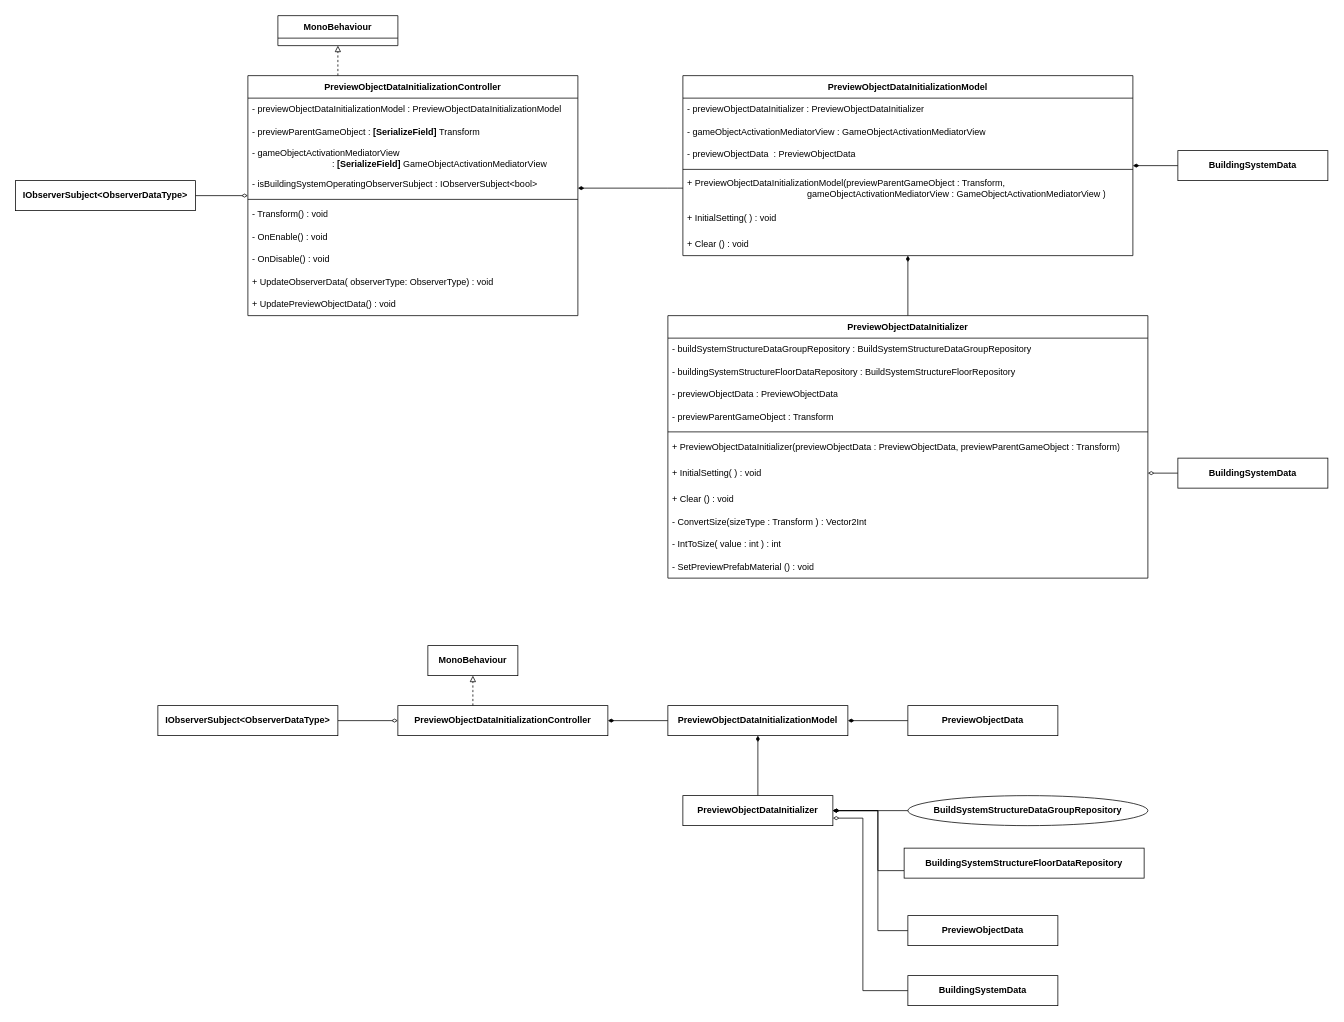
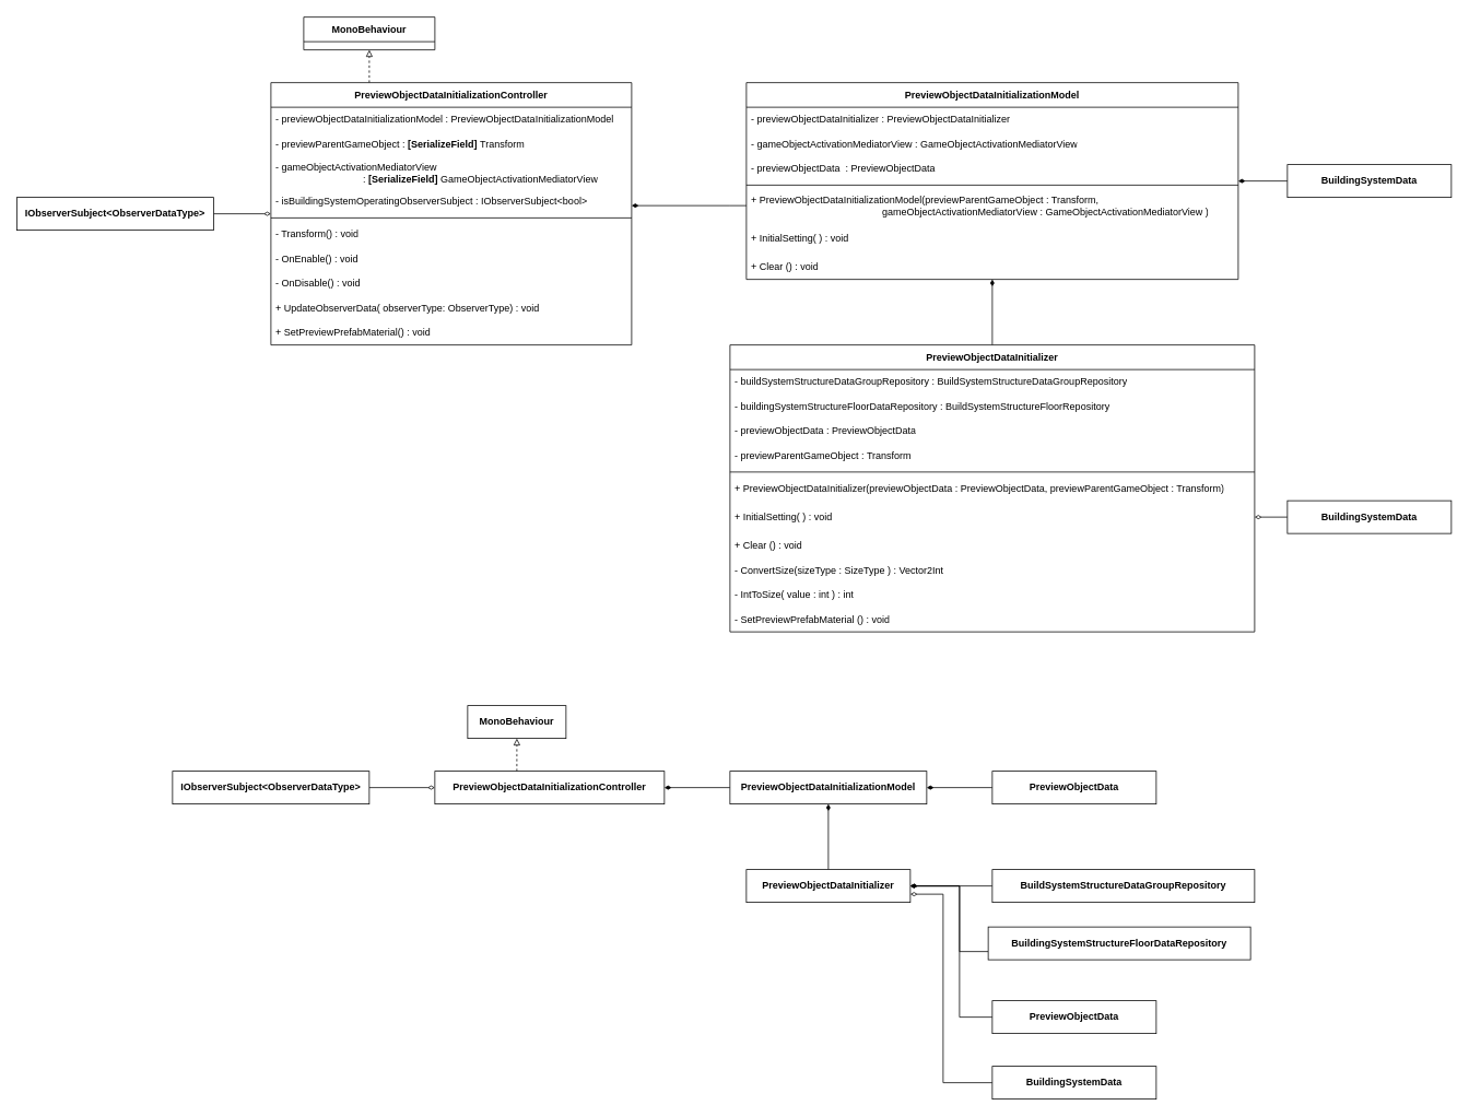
  <mxCell id="0" />
  <mxCell id="1" parent="0" />
  <mxCell id="2" style="edgeStyle=orthogonalEdgeStyle;rounded=0;orthogonalLoop=1;jettySize=auto;html=1;startArrow=diamondThin;startFill=1;endArrow=none;endFill=0;" edge="1" parent="1" source="9" target="7"><mxGeometry relative="1" as="geometry"><Array as="points" /></mxGeometry></mxCell>
  <mxCell id="3" style="edgeStyle=orthogonalEdgeStyle;rounded=0;orthogonalLoop=1;jettySize=auto;html=1;endArrow=none;endFill=0;startArrow=diamondThin;startFill=1;" edge="1" parent="1" source="6" target="9"><mxGeometry relative="1" as="geometry"><Array as="points"><mxPoint x="770.03" y="960" /></Array></mxGeometry></mxCell>
  <mxCell id="4" style="edgeStyle=orthogonalEdgeStyle;rounded=0;orthogonalLoop=1;jettySize=auto;html=1;endArrow=block;endFill=0;dashed=1;" edge="1" parent="1" source="6" target="10"><mxGeometry relative="1" as="geometry"><Array as="points"><mxPoint x="630" y="920" /><mxPoint x="630" y="920" /></Array></mxGeometry></mxCell>
  <mxCell id="5" style="edgeStyle=orthogonalEdgeStyle;rounded=0;orthogonalLoop=1;jettySize=auto;html=1;startArrow=diamondThin;startFill=0;endArrow=none;endFill=0;" edge="1" parent="1" source="6" target="51"><mxGeometry relative="1" as="geometry"><Array as="points" /><mxPoint x="450" y="960" as="targetPoint" /></mxGeometry></mxCell>
  <mxCell id="6" value="&lt;span style=&quot;font-weight: 700;&quot;&gt;PreviewObjectDataInitializationController&lt;/span&gt;" style="html=1;whiteSpace=wrap;" vertex="1" parent="1"><mxGeometry x="530" y="940" width="280" height="40" as="geometry" /></mxCell>
  <mxCell id="7" value="&lt;span style=&quot;font-weight: 700;&quot;&gt;PreviewObjectData&lt;/span&gt;" style="html=1;whiteSpace=wrap;" vertex="1" parent="1"><mxGeometry x="1210" y="940" width="200" height="40" as="geometry" /></mxCell>
  <mxCell id="8" style="edgeStyle=orthogonalEdgeStyle;rounded=0;orthogonalLoop=1;jettySize=auto;html=1;startArrow=diamondThin;startFill=1;endArrow=none;endFill=0;" edge="1" parent="1" source="9" target="35"><mxGeometry relative="1" as="geometry" /></mxCell>
  <mxCell id="9" value="&lt;span style=&quot;font-weight: 700;&quot;&gt;PreviewObjectDataInitializationModel&lt;/span&gt;" style="html=1;whiteSpace=wrap;" vertex="1" parent="1"><mxGeometry x="890" y="940" width="240" height="40" as="geometry" /></mxCell>
  <mxCell id="10" value="&lt;b&gt;MonoBehaviour&lt;/b&gt;" style="html=1;whiteSpace=wrap;" vertex="1" parent="1"><mxGeometry x="570" y="860" width="120" height="40" as="geometry" /></mxCell>
  <mxCell id="11" style="edgeStyle=orthogonalEdgeStyle;rounded=0;orthogonalLoop=1;jettySize=auto;html=1;endArrow=none;endFill=0;startArrow=diamondThin;startFill=1;" edge="1" parent="1" source="13" target="25"><mxGeometry relative="1" as="geometry"><Array as="points"><mxPoint x="890" y="250" /><mxPoint x="890" y="250" /></Array></mxGeometry></mxCell>
  <mxCell id="12" style="edgeStyle=orthogonalEdgeStyle;rounded=0;orthogonalLoop=1;jettySize=auto;html=1;endArrow=block;endFill=0;dashed=1;" edge="1" parent="1" source="13" target="33"><mxGeometry relative="1" as="geometry"><Array as="points"><mxPoint x="450" y="90" /><mxPoint x="450" y="90" /></Array></mxGeometry></mxCell>
  <mxCell id="13" value="PreviewObjectDataInitializationController" style="swimlane;fontStyle=1;align=center;verticalAlign=middle;childLayout=stackLayout;horizontal=1;startSize=30;horizontalStack=0;resizeParent=1;resizeParentMax=0;resizeLast=0;collapsible=1;marginBottom=0;whiteSpace=wrap;html=1;" vertex="1" parent="1"><mxGeometry x="330" y="100" width="440" height="320" as="geometry" /></mxCell>
  <mxCell id="14" value="- p&lt;span style=&quot;text-align: center;&quot;&gt;reviewObjectDataInitializationModel&amp;nbsp;&lt;/span&gt;:&amp;nbsp;&lt;span style=&quot;text-align: center;&quot;&gt;PreviewObjectDataInitializationModel&lt;/span&gt;" style="text;strokeColor=none;fillColor=none;align=left;verticalAlign=middle;spacingLeft=4;spacingRight=4;overflow=hidden;rotatable=0;points=[[0,0.5],[1,0.5]];portConstraint=eastwest;whiteSpace=wrap;html=1;" vertex="1" parent="13"><mxGeometry y="30" width="440" height="30" as="geometry" /></mxCell>
  <mxCell id="15" value="- previewParentGameObject : &lt;b&gt;[SerializeField]&lt;/b&gt;&amp;nbsp;Transform" style="text;strokeColor=none;fillColor=none;align=left;verticalAlign=middle;spacingLeft=4;spacingRight=4;overflow=hidden;rotatable=0;points=[[0,0.5],[1,0.5]];portConstraint=eastwest;whiteSpace=wrap;html=1;" vertex="1" parent="13"><mxGeometry y="60" width="440" height="30" as="geometry" /></mxCell>
  <mxCell id="16" value="- gameObjectActivationMediatorView&amp;nbsp;&lt;br&gt;&lt;span style=&quot;white-space: pre;&quot;&gt;&#09;&lt;/span&gt;&lt;span style=&quot;white-space: pre;&quot;&gt;&#09;&lt;/span&gt;&lt;span style=&quot;white-space: pre;&quot;&gt;&#09;&lt;span style=&quot;white-space: pre;&quot;&gt;&#09;&lt;/span&gt;&lt;/span&gt;:&amp;nbsp;&lt;b&gt;[SerializeField]&lt;/b&gt;&amp;nbsp;GameObjectActivationMediatorView" style="text;strokeColor=none;fillColor=none;align=left;verticalAlign=middle;spacingLeft=4;spacingRight=4;overflow=hidden;rotatable=0;points=[[0,0.5],[1,0.5]];portConstraint=eastwest;whiteSpace=wrap;html=1;" vertex="1" parent="13"><mxGeometry y="90" width="440" height="40" as="geometry" /></mxCell>
  <mxCell id="17" value="- isBuildingSystemOperatingObserverSubject :&amp;nbsp;IObserverSubject&amp;lt;bool&amp;gt;" style="text;strokeColor=none;fillColor=none;align=left;verticalAlign=middle;spacingLeft=4;spacingRight=4;overflow=hidden;rotatable=0;points=[[0,0.5],[1,0.5]];portConstraint=eastwest;whiteSpace=wrap;html=1;" vertex="1" parent="13"><mxGeometry y="130" width="440" height="30" as="geometry" /></mxCell>
  <mxCell id="18" value="" style="line;strokeWidth=1;fillColor=none;align=left;verticalAlign=middle;spacingTop=-1;spacingLeft=3;spacingRight=3;rotatable=0;labelPosition=right;points=[];portConstraint=eastwest;strokeColor=inherit;" vertex="1" parent="13"><mxGeometry y="160" width="440" height="10" as="geometry" /></mxCell>
  <mxCell id="19" value="- Transform() : void" style="text;strokeColor=none;fillColor=none;align=left;verticalAlign=middle;spacingLeft=4;spacingRight=4;overflow=hidden;rotatable=0;points=[[0,0.5],[1,0.5]];portConstraint=eastwest;whiteSpace=wrap;html=1;" vertex="1" parent="13"><mxGeometry y="170" width="440" height="30" as="geometry" /></mxCell>
  <mxCell id="20" value="- OnEnable() : void" style="text;strokeColor=none;fillColor=none;align=left;verticalAlign=middle;spacingLeft=4;spacingRight=4;overflow=hidden;rotatable=0;points=[[0,0.5],[1,0.5]];portConstraint=eastwest;whiteSpace=wrap;html=1;" vertex="1" parent="13"><mxGeometry y="200" width="440" height="30" as="geometry" /></mxCell>
  <mxCell id="21" value="- OnDisable() : void" style="text;strokeColor=none;fillColor=none;align=left;verticalAlign=middle;spacingLeft=4;spacingRight=4;overflow=hidden;rotatable=0;points=[[0,0.5],[1,0.5]];portConstraint=eastwest;whiteSpace=wrap;html=1;" vertex="1" parent="13"><mxGeometry y="230" width="440" height="30" as="geometry" /></mxCell>
  <mxCell id="22" value="+ UpdateObserverData( observerType: ObserverType) : void" style="text;strokeColor=none;fillColor=none;align=left;verticalAlign=middle;spacingLeft=4;spacingRight=4;overflow=hidden;rotatable=0;points=[[0,0.5],[1,0.5]];portConstraint=eastwest;whiteSpace=wrap;html=1;" vertex="1" parent="13"><mxGeometry y="260" width="440" height="30" as="geometry" /></mxCell>
- <mxCell id="23" value="+ UpdatePreviewObjectData() : void" style="text;strokeColor=none;fillColor=none;align=left;verticalAlign=middle;spacingLeft=4;spacingRight=4;overflow=hidden;rotatable=0;points=[[0,0.5],[1,0.5]];portConstraint=eastwest;whiteSpace=wrap;html=1;" vertex="1" parent="13"><mxGeometry y="290" width="440" height="30" as="geometry" /></mxCell>
+ <mxCell id="23" value="+ SetPreviewPrefabMaterial() : void" style="text;strokeColor=none;fillColor=none;align=left;verticalAlign=middle;spacingLeft=4;spacingRight=4;overflow=hidden;rotatable=0;points=[[0,0.5],[1,0.5]];portConstraint=eastwest;whiteSpace=wrap;html=1;" vertex="1" parent="13"><mxGeometry y="290" width="440" height="30" as="geometry" /></mxCell>
  <mxCell id="24" style="edgeStyle=orthogonalEdgeStyle;rounded=0;orthogonalLoop=1;jettySize=auto;html=1;endArrow=none;endFill=0;startArrow=diamondThin;startFill=1;" edge="1" parent="1" source="25" target="36"><mxGeometry relative="1" as="geometry" /></mxCell>
  <mxCell id="25" value="PreviewObjectDataInitializationModel" style="swimlane;fontStyle=1;align=center;verticalAlign=middle;childLayout=stackLayout;horizontal=1;startSize=30;horizontalStack=0;resizeParent=1;resizeParentMax=0;resizeLast=0;collapsible=1;marginBottom=0;whiteSpace=wrap;html=1;" vertex="1" parent="1"><mxGeometry x="910" y="100" width="600" height="240" as="geometry" /></mxCell>
  <mxCell id="26" value="- previewObjectDataInitializer : PreviewObjectDataInitializer" style="text;strokeColor=none;fillColor=none;align=left;verticalAlign=middle;spacingLeft=4;spacingRight=4;overflow=hidden;rotatable=0;points=[[0,0.5],[1,0.5]];portConstraint=eastwest;whiteSpace=wrap;html=1;" vertex="1" parent="25"><mxGeometry y="30" width="600" height="30" as="geometry" /></mxCell>
  <mxCell id="27" value="- gameObjectActivationMediatorView : GameObjectActivationMediatorView" style="text;strokeColor=none;fillColor=none;align=left;verticalAlign=middle;spacingLeft=4;spacingRight=4;overflow=hidden;rotatable=0;points=[[0,0.5],[1,0.5]];portConstraint=eastwest;whiteSpace=wrap;html=1;" vertex="1" parent="25"><mxGeometry y="60" width="600" height="30" as="geometry" /></mxCell>
  <mxCell id="28" value="- previewObjectData&amp;nbsp; : PreviewObjectData" style="text;strokeColor=none;fillColor=none;align=left;verticalAlign=middle;spacingLeft=4;spacingRight=4;overflow=hidden;rotatable=0;points=[[0,0.5],[1,0.5]];portConstraint=eastwest;whiteSpace=wrap;html=1;" vertex="1" parent="25"><mxGeometry y="90" width="600" height="30" as="geometry" /></mxCell>
  <mxCell id="29" value="" style="line;strokeWidth=1;fillColor=none;align=left;verticalAlign=middle;spacingTop=-1;spacingLeft=3;spacingRight=3;rotatable=0;labelPosition=right;points=[];portConstraint=eastwest;strokeColor=inherit;" vertex="1" parent="25"><mxGeometry y="120" width="600" height="10" as="geometry" /></mxCell>
  <mxCell id="30" value="+&amp;nbsp;&lt;span style=&quot;text-align: center;&quot;&gt;PreviewObjectDataInitializationModel&lt;/span&gt;(&lt;span style=&quot;background-color: initial;&quot;&gt;previewParentGameObject : Transform,&lt;br&gt;&lt;span style=&quot;white-space: pre;&quot;&gt;&#09;&lt;span style=&quot;white-space: pre;&quot;&gt;&#09;&lt;/span&gt;&lt;span style=&quot;white-space: pre;&quot;&gt;&#09;&lt;/span&gt;&lt;span style=&quot;white-space: pre;&quot;&gt;&#09;&lt;/span&gt;&lt;span style=&quot;white-space: pre;&quot;&gt;&#09;&lt;span style=&quot;white-space: pre;&quot;&gt;&#09;&lt;/span&gt;&lt;/span&gt;&lt;/span&gt;gameObjectActivationMediatorView : GameObjectActivationMediatorView&amp;nbsp;)&lt;/span&gt;" style="text;strokeColor=none;fillColor=none;align=left;verticalAlign=middle;spacingLeft=4;spacingRight=4;overflow=hidden;rotatable=0;points=[[0,0.5],[1,0.5]];portConstraint=eastwest;whiteSpace=wrap;html=1;fontStyle=0" vertex="1" parent="25"><mxGeometry y="130" width="600" height="40" as="geometry" /></mxCell>
  <mxCell id="31" value="+&amp;nbsp;InitialSetting(&amp;nbsp;&lt;span style=&quot;background-color: initial;&quot;&gt;) : void&lt;/span&gt;" style="text;strokeColor=none;fillColor=none;align=left;verticalAlign=middle;spacingLeft=4;spacingRight=4;overflow=hidden;rotatable=0;points=[[0,0.5],[1,0.5]];portConstraint=eastwest;whiteSpace=wrap;html=1;" vertex="1" parent="25"><mxGeometry y="170" width="600" height="40" as="geometry" /></mxCell>
  <mxCell id="32" value="+ Clear () : void" style="text;strokeColor=none;fillColor=none;align=left;verticalAlign=middle;spacingLeft=4;spacingRight=4;overflow=hidden;rotatable=0;points=[[0,0.5],[1,0.5]];portConstraint=eastwest;whiteSpace=wrap;html=1;" vertex="1" parent="25"><mxGeometry y="210" width="600" height="30" as="geometry" /></mxCell>
  <mxCell id="33" value="&lt;b&gt;MonoBehaviour&lt;/b&gt;" style="swimlane;fontStyle=1;align=center;verticalAlign=middle;childLayout=stackLayout;horizontal=1;startSize=30;horizontalStack=0;resizeParent=1;resizeParentMax=0;resizeLast=0;collapsible=1;marginBottom=0;whiteSpace=wrap;html=1;" vertex="1" parent="1"><mxGeometry x="370" y="20" width="160" height="40" as="geometry" /></mxCell>
  <mxCell id="34" style="edgeStyle=orthogonalEdgeStyle;rounded=0;orthogonalLoop=1;jettySize=auto;html=1;startArrow=diamondThin;startFill=0;endArrow=none;endFill=0;" edge="1" parent="1" source="35" target="48"><mxGeometry relative="1" as="geometry"><mxPoint x="550" y="1050" as="targetPoint" /><Array as="points"><mxPoint x="1150" y="1090" /><mxPoint x="1150" y="1320" /></Array></mxGeometry></mxCell>
  <mxCell id="35" value="&lt;span style=&quot;text-align: left;&quot;&gt;PreviewObjectDataInitializer&lt;/span&gt;" style="html=1;whiteSpace=wrap;fontStyle=1" vertex="1" parent="1"><mxGeometry x="910" y="1060" width="200" height="40" as="geometry" /></mxCell>
  <mxCell id="36" value="PreviewObjectDataInitializer" style="swimlane;fontStyle=1;align=center;verticalAlign=middle;childLayout=stackLayout;horizontal=1;startSize=30;horizontalStack=0;resizeParent=1;resizeParentMax=0;resizeLast=0;collapsible=1;marginBottom=0;whiteSpace=wrap;html=1;" vertex="1" parent="1"><mxGeometry x="890" y="420" width="640" height="350" as="geometry" /></mxCell>
  <mxCell id="37" value="- buildSystemStructureDataGroupRepository : BuildSystemStructureDataGroupRepository" style="text;strokeColor=none;fillColor=none;align=left;verticalAlign=middle;spacingLeft=4;spacingRight=4;overflow=hidden;rotatable=0;points=[[0,0.5],[1,0.5]];portConstraint=eastwest;whiteSpace=wrap;html=1;" vertex="1" parent="36"><mxGeometry y="30" width="640" height="30" as="geometry" /></mxCell>
  <mxCell id="38" value="- buildingSystemStructureFloorDataRepository : BuildSystemStructureFloorRepository" style="text;strokeColor=none;fillColor=none;align=left;verticalAlign=middle;spacingLeft=4;spacingRight=4;overflow=hidden;rotatable=0;points=[[0,0.5],[1,0.5]];portConstraint=eastwest;whiteSpace=wrap;html=1;" vertex="1" parent="36"><mxGeometry y="60" width="640" height="30" as="geometry" /></mxCell>
  <mxCell id="39" value="- previewObjectData : PreviewObjectData" style="text;strokeColor=none;fillColor=none;align=left;verticalAlign=middle;spacingLeft=4;spacingRight=4;overflow=hidden;rotatable=0;points=[[0,0.5],[1,0.5]];portConstraint=eastwest;whiteSpace=wrap;html=1;" vertex="1" parent="36"><mxGeometry y="90" width="640" height="30" as="geometry" /></mxCell>
  <mxCell id="40" value="- previewParentGameObject : Transform" style="text;strokeColor=none;fillColor=none;align=left;verticalAlign=middle;spacingLeft=4;spacingRight=4;overflow=hidden;rotatable=0;points=[[0,0.5],[1,0.5]];portConstraint=eastwest;whiteSpace=wrap;html=1;" vertex="1" parent="36"><mxGeometry y="120" width="640" height="30" as="geometry" /></mxCell>
  <mxCell id="41" value="" style="line;strokeWidth=1;fillColor=none;align=left;verticalAlign=middle;spacingTop=-1;spacingLeft=3;spacingRight=3;rotatable=0;labelPosition=right;points=[];portConstraint=eastwest;strokeColor=inherit;" vertex="1" parent="36"><mxGeometry y="150" width="640" height="10" as="geometry" /></mxCell>
  <mxCell id="42" value="+&amp;nbsp;PreviewObjectDataInitializer(previewObjectData : PreviewObjectData, previewParentGameObject : Transform)" style="text;strokeColor=none;fillColor=none;align=left;verticalAlign=middle;spacingLeft=4;spacingRight=4;overflow=hidden;rotatable=0;points=[[0,0.5],[1,0.5]];portConstraint=eastwest;whiteSpace=wrap;html=1;" vertex="1" parent="36"><mxGeometry y="160" width="640" height="30" as="geometry" /></mxCell>
  <mxCell id="43" value="+&amp;nbsp;InitialSetting(&amp;nbsp;&lt;span style=&quot;background-color: initial;&quot;&gt;) : void&lt;/span&gt;" style="text;strokeColor=none;fillColor=none;align=left;verticalAlign=middle;spacingLeft=4;spacingRight=4;overflow=hidden;rotatable=0;points=[[0,0.5],[1,0.5]];portConstraint=eastwest;whiteSpace=wrap;html=1;" vertex="1" parent="36"><mxGeometry y="190" width="640" height="40" as="geometry" /></mxCell>
  <mxCell id="44" value="+ Clear () : void" style="text;strokeColor=none;fillColor=none;align=left;verticalAlign=middle;spacingLeft=4;spacingRight=4;overflow=hidden;rotatable=0;points=[[0,0.5],[1,0.5]];portConstraint=eastwest;whiteSpace=wrap;html=1;" vertex="1" parent="36"><mxGeometry y="230" width="640" height="30" as="geometry" /></mxCell>
- <mxCell id="45" value="- ConvertSize(sizeType : Transform ) : Vector2Int" style="text;strokeColor=none;fillColor=none;align=left;verticalAlign=middle;spacingLeft=4;spacingRight=4;overflow=hidden;rotatable=0;points=[[0,0.5],[1,0.5]];portConstraint=eastwest;whiteSpace=wrap;html=1;" vertex="1" parent="36"><mxGeometry y="260" width="640" height="30" as="geometry" /></mxCell>
+ <mxCell id="45" value="- ConvertSize(sizeType : SizeType ) : Vector2Int" style="text;strokeColor=none;fillColor=none;align=left;verticalAlign=middle;spacingLeft=4;spacingRight=4;overflow=hidden;rotatable=0;points=[[0,0.5],[1,0.5]];portConstraint=eastwest;whiteSpace=wrap;html=1;" vertex="1" parent="36"><mxGeometry y="260" width="640" height="30" as="geometry" /></mxCell>
  <mxCell id="46" value="- IntToSize( value : int ) : int" style="text;strokeColor=none;fillColor=none;align=left;verticalAlign=middle;spacingLeft=4;spacingRight=4;overflow=hidden;rotatable=0;points=[[0,0.5],[1,0.5]];portConstraint=eastwest;whiteSpace=wrap;html=1;" vertex="1" parent="36"><mxGeometry y="290" width="640" height="30" as="geometry" /></mxCell>
  <mxCell id="47" value="- SetPreviewPrefabMaterial () : void" style="text;strokeColor=none;fillColor=none;align=left;verticalAlign=middle;spacingLeft=4;spacingRight=4;overflow=hidden;rotatable=0;points=[[0,0.5],[1,0.5]];portConstraint=eastwest;whiteSpace=wrap;html=1;" vertex="1" parent="36"><mxGeometry y="320" width="640" height="30" as="geometry" /></mxCell>
  <mxCell id="48" value="&lt;span style=&quot;font-weight: 700;&quot;&gt;BuildingSystemData&lt;/span&gt;" style="html=1;whiteSpace=wrap;" vertex="1" parent="1"><mxGeometry x="1210" y="1300" width="200" height="40" as="geometry" /></mxCell>
  <mxCell id="49" style="edgeStyle=orthogonalEdgeStyle;rounded=0;orthogonalLoop=1;jettySize=auto;html=1;startArrow=diamondThin;startFill=0;endArrow=none;endFill=0;" edge="1" parent="1" source="13" target="50"><mxGeometry relative="1" as="geometry"><Array as="points"><mxPoint x="240" y="260" /><mxPoint x="240" y="260" /></Array><mxPoint x="770" y="10" as="sourcePoint" /><mxPoint x="250" y="260" as="targetPoint" /></mxGeometry></mxCell>
  <mxCell id="50" value="&lt;span style=&quot;font-weight: 700;&quot;&gt;IObserverSubject&amp;lt;ObserverDataType&amp;gt;&lt;/span&gt;" style="html=1;whiteSpace=wrap;" vertex="1" parent="1"><mxGeometry x="20" y="240" width="240" height="40" as="geometry" /></mxCell>
  <mxCell id="51" value="&lt;span style=&quot;font-weight: 700;&quot;&gt;IObserverSubject&amp;lt;ObserverDataType&amp;gt;&lt;/span&gt;" style="html=1;whiteSpace=wrap;" vertex="1" parent="1"><mxGeometry x="210" y="940" width="240" height="40" as="geometry" /></mxCell>
  <mxCell id="52" style="edgeStyle=orthogonalEdgeStyle;rounded=0;orthogonalLoop=1;jettySize=auto;html=1;startArrow=diamondThin;startFill=0;endArrow=none;endFill=0;" edge="1" parent="1" source="43" target="53"><mxGeometry relative="1" as="geometry"><mxPoint x="1024" y="590" as="targetPoint" /><Array as="points" /><mxPoint x="1584" y="620" as="sourcePoint" /></mxGeometry></mxCell>
  <mxCell id="53" value="&lt;span style=&quot;font-weight: 700;&quot;&gt;BuildingSystemData&lt;/span&gt;" style="html=1;whiteSpace=wrap;" vertex="1" parent="1"><mxGeometry x="1570" y="610" width="200" height="40" as="geometry" /></mxCell>
  <mxCell id="54" style="edgeStyle=orthogonalEdgeStyle;rounded=0;orthogonalLoop=1;jettySize=auto;html=1;endArrow=diamondThin;endFill=1;" edge="1" parent="1" source="55" target="35"><mxGeometry relative="1" as="geometry" /></mxCell>
- <mxCell id="55" value="&lt;b&gt;BuildSystemStructureDataGroupRepository&lt;/b&gt;" style="ellipse;html=1;whiteSpace=wrap;" vertex="1" parent="1"><mxGeometry x="1210" y="1060" width="320" height="40" as="geometry" /></mxCell>
+ <mxCell id="55" value="&lt;b&gt;BuildSystemStructureDataGroupRepository&lt;/b&gt;" style="html=1;whiteSpace=wrap;" vertex="1" parent="1"><mxGeometry x="1210" y="1060" width="320" height="40" as="geometry" /></mxCell>
  <mxCell id="56" style="edgeStyle=orthogonalEdgeStyle;rounded=0;orthogonalLoop=1;jettySize=auto;html=1;endArrow=diamondThin;endFill=1;" edge="1" parent="1" source="57" target="35"><mxGeometry relative="1" as="geometry"><Array as="points"><mxPoint x="1170" y="1160" /><mxPoint x="1170" y="1080" /></Array></mxGeometry></mxCell>
  <mxCell id="57" value="&lt;b&gt;BuildingSystemStructureFloorDataRepository&lt;/b&gt;" style="html=1;whiteSpace=wrap;" vertex="1" parent="1"><mxGeometry x="1205" y="1130" width="320" height="40" as="geometry" /></mxCell>
  <mxCell id="58" style="edgeStyle=orthogonalEdgeStyle;rounded=0;orthogonalLoop=1;jettySize=auto;html=1;endArrow=diamondThin;endFill=1;" edge="1" parent="1" source="59" target="35"><mxGeometry relative="1" as="geometry"><Array as="points"><mxPoint x="1170" y="1240" /><mxPoint x="1170" y="1080" /></Array></mxGeometry></mxCell>
  <mxCell id="59" value="&lt;span style=&quot;font-weight: 700;&quot;&gt;PreviewObjectData&lt;/span&gt;" style="html=1;whiteSpace=wrap;" vertex="1" parent="1"><mxGeometry x="1210" y="1220" width="200" height="40" as="geometry" /></mxCell>
  <mxCell id="60" style="edgeStyle=orthogonalEdgeStyle;rounded=0;orthogonalLoop=1;jettySize=auto;html=1;endArrow=diamondThin;endFill=1;" edge="1" parent="1" source="61" target="25"><mxGeometry relative="1" as="geometry" /></mxCell>
  <mxCell id="61" value="&lt;span style=&quot;font-weight: 700;&quot;&gt;BuildingSystemData&lt;/span&gt;" style="html=1;whiteSpace=wrap;" vertex="1" parent="1"><mxGeometry x="1570" y="200" width="200" height="40" as="geometry" /></mxCell>
